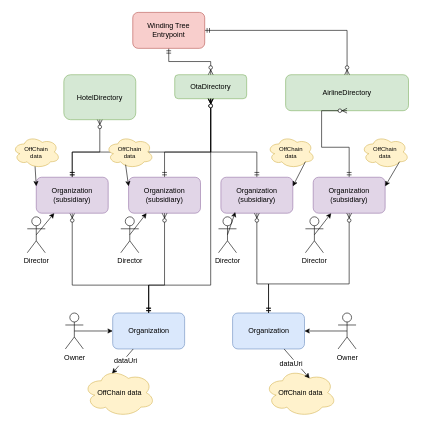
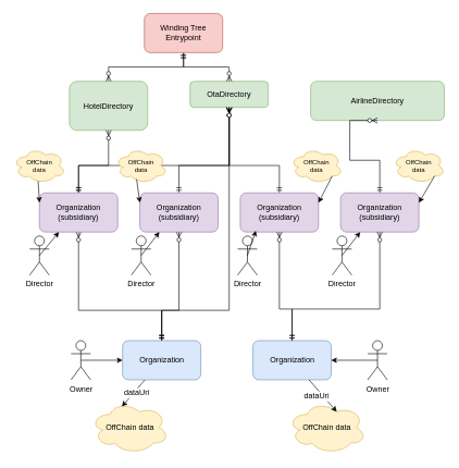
  <mxCell id="0" />
  <mxCell id="1" parent="0" />
  <mxCell id="2" style="edgeStyle=orthogonalEdgeStyle;rounded=0;orthogonalLoop=1;jettySize=auto;html=1;exitX=0.5;exitY=0;exitDx=0;exitDy=0;entryX=0.5;entryY=1;entryDx=0;entryDy=0;startArrow=ERmandOne;startFill=0;endArrow=ERzeroToMany;endFill=1;" edge="1" parent="1" source="4" target="25"><mxGeometry relative="1" as="geometry"><Array as="points"><mxPoint x="248" y="475" /><mxPoint x="120" y="475" /></Array></mxGeometry></mxCell>
  <mxCell id="3" style="edgeStyle=orthogonalEdgeStyle;rounded=0;orthogonalLoop=1;jettySize=auto;html=1;exitX=0.5;exitY=0;exitDx=0;exitDy=0;entryX=0.5;entryY=1;entryDx=0;entryDy=0;startArrow=ERmandOne;startFill=0;endArrow=ERzeroToMany;endFill=1;" edge="1" parent="1" source="4" target="9"><mxGeometry relative="1" as="geometry"><Array as="points"><mxPoint x="248" y="475" /><mxPoint x="351" y="475" /></Array></mxGeometry></mxCell>
  <mxCell id="4" value="Organization" style="rounded=1;whiteSpace=wrap;html=1;fillColor=#dae8fc;strokeColor=#6c8ebf;" parent="1" vertex="1"><mxGeometry x="187.5" y="521.5" width="120" height="60" as="geometry" /></mxCell>
  <mxCell id="5" value="OffChain data" style="ellipse;shape=cloud;whiteSpace=wrap;html=1;fillColor=#fff2cc;strokeColor=#d6b656;" parent="1" vertex="1"><mxGeometry x="138.5" y="614.5" width="120" height="80" as="geometry" /></mxCell>
  <mxCell id="6" value="" style="endArrow=classic;html=1;entryX=0.4;entryY=0.1;entryDx=0;entryDy=0;entryPerimeter=0;" parent="1" source="4" target="5" edge="1"><mxGeometry width="50" height="50" relative="1" as="geometry"><mxPoint x="187.5" y="601.5" as="sourcePoint" /><mxPoint x="237.5" y="551.5" as="targetPoint" /></mxGeometry></mxCell>
  <mxCell id="7" value="dataUri&lt;br&gt;" style="text;html=1;resizable=0;points=[];align=center;verticalAlign=middle;labelBackgroundColor=#ffffff;" parent="6" vertex="1" connectable="0"><mxGeometry x="-0.382" y="-2" relative="1" as="geometry"><mxPoint x="-0.5" y="8.5" as="offset" /></mxGeometry></mxCell>
  <mxCell id="8" value="HotelDirectory" style="rounded=1;whiteSpace=wrap;html=1;fillColor=#d5e8d4;strokeColor=#82b366;" parent="1" vertex="1"><mxGeometry x="106" y="124" width="120" height="75" as="geometry" /></mxCell>
  <mxCell id="9" value="OtaDirectory" style="rounded=1;whiteSpace=wrap;html=1;fillColor=#d5e8d4;strokeColor=#82b366;" parent="1" vertex="1"><mxGeometry x="291" y="124" width="120" height="40" as="geometry" /></mxCell>
  <mxCell id="10" value="&lt;span style=&quot;white-space: normal&quot;&gt;AirlineDirectory&lt;/span&gt;" style="rounded=1;whiteSpace=wrap;html=1;fillColor=#d5e8d4;strokeColor=#82b366;" parent="1" vertex="1"><mxGeometry x="476" y="124" width="205" height="60" as="geometry" /></mxCell>
  <mxCell id="11" value="Organization" style="rounded=1;whiteSpace=wrap;html=1;fillColor=#dae8fc;strokeColor=#6c8ebf;" parent="1" vertex="1"><mxGeometry x="387.5" y="521.5" width="120" height="60" as="geometry" /></mxCell>
  <mxCell id="12" value="OffChain data" style="ellipse;shape=cloud;whiteSpace=wrap;html=1;fillColor=#fff2cc;strokeColor=#d6b656;" parent="1" vertex="1"><mxGeometry x="441" y="614.5" width="120" height="80" as="geometry" /></mxCell>
  <mxCell id="13" value="" style="endArrow=classic;html=1;entryX=0.625;entryY=0.2;entryDx=0;entryDy=0;entryPerimeter=0;" parent="1" source="11" target="12" edge="1"><mxGeometry width="50" height="50" relative="1" as="geometry"><mxPoint x="387.5" y="601.5" as="sourcePoint" /><mxPoint x="437.5" y="551.5" as="targetPoint" /></mxGeometry></mxCell>
  <mxCell id="14" value="dataUri&lt;br&gt;" style="text;html=1;resizable=0;points=[];align=center;verticalAlign=middle;labelBackgroundColor=#ffffff;" parent="13" vertex="1" connectable="0"><mxGeometry x="-0.382" y="-2" relative="1" as="geometry"><mxPoint x="-0.5" y="8.5" as="offset" /></mxGeometry></mxCell>
  <mxCell id="15" style="edgeStyle=orthogonalEdgeStyle;rounded=0;orthogonalLoop=1;jettySize=auto;html=1;exitX=0.5;exitY=0.5;exitDx=0;exitDy=0;exitPerimeter=0;entryX=0;entryY=0.5;entryDx=0;entryDy=0;" parent="1" source="16" target="4" edge="1"><mxGeometry relative="1" as="geometry" /></mxCell>
  <mxCell id="16" value="Owner&lt;br&gt;" style="shape=umlActor;verticalLabelPosition=bottom;labelBackgroundColor=#ffffff;verticalAlign=top;html=1;outlineConnect=0;" parent="1" vertex="1"><mxGeometry x="108.5" y="521.5" width="30" height="60" as="geometry" /></mxCell>
  <mxCell id="17" style="edgeStyle=orthogonalEdgeStyle;rounded=0;orthogonalLoop=1;jettySize=auto;html=1;entryX=1;entryY=0.5;entryDx=0;entryDy=0;exitX=0.5;exitY=0.5;exitDx=0;exitDy=0;exitPerimeter=0;" parent="1" source="18" target="11" edge="1"><mxGeometry relative="1" as="geometry" /></mxCell>
  <mxCell id="18" value="Owner&lt;br&gt;" style="shape=umlActor;verticalLabelPosition=bottom;labelBackgroundColor=#ffffff;verticalAlign=top;html=1;outlineConnect=0;" parent="1" vertex="1"><mxGeometry x="563.5" y="521.5" width="30" height="60" as="geometry" /></mxCell>
  <mxCell id="19" style="edgeStyle=orthogonalEdgeStyle;rounded=0;orthogonalLoop=1;jettySize=auto;html=1;startArrow=ERmandOne;startFill=0;endArrow=ERzeroToMany;endFill=1;" parent="1" source="22" target="9" edge="1"><mxGeometry relative="1" as="geometry" /></mxCell>
- <mxCell id="20" style="edgeStyle=orthogonalEdgeStyle;rounded=0;orthogonalLoop=1;jettySize=auto;html=1;startArrow=ERmandOne;startFill=0;endArrow=ERzeroToMany;endFill=1;" parent="1" source="22" target="10" edge="1"><mxGeometry relative="1" as="geometry" /></mxCell>
+ <mxCell id="21" style="edgeStyle=orthogonalEdgeStyle;rounded=0;orthogonalLoop=1;jettySize=auto;html=1;endArrow=ERzeroToMany;endFill=1;startArrow=ERmandOne;startFill=0;" parent="1" source="22" target="8" edge="1"><mxGeometry relative="1" as="geometry" /></mxCell>
  <mxCell id="22" value="Winding Tree Entrypoint" style="rounded=1;whiteSpace=wrap;html=1;fillColor=#f8cecc;strokeColor=#b85450;" parent="1" vertex="1"><mxGeometry x="221" y="20" width="120" height="60" as="geometry" /></mxCell>
  <mxCell id="23" style="edgeStyle=orthogonalEdgeStyle;rounded=0;orthogonalLoop=1;jettySize=auto;html=1;exitX=0.5;exitY=0;exitDx=0;exitDy=0;entryX=0.5;entryY=1;entryDx=0;entryDy=0;startArrow=ERmandOne;startFill=0;endArrow=ERzeroToMany;endFill=1;" edge="1" parent="1" source="25" target="8"><mxGeometry relative="1" as="geometry"><Array as="points"><mxPoint x="120" y="253" /><mxPoint x="166" y="253" /></Array></mxGeometry></mxCell>
  <mxCell id="24" style="edgeStyle=orthogonalEdgeStyle;rounded=0;orthogonalLoop=1;jettySize=auto;html=1;exitX=0.5;exitY=0;exitDx=0;exitDy=0;entryX=0.5;entryY=1;entryDx=0;entryDy=0;startArrow=ERmandOne;startFill=0;endArrow=ERzeroToMany;endFill=1;" edge="1" parent="1" source="25" target="9"><mxGeometry relative="1" as="geometry"><Array as="points"><mxPoint x="120" y="253" /><mxPoint x="351" y="253" /></Array></mxGeometry></mxCell>
  <mxCell id="25" value="Organization&lt;br&gt;(subsidiary)" style="rounded=1;whiteSpace=wrap;html=1;fillColor=#e1d5e7;strokeColor=#9673a6;" vertex="1" parent="1"><mxGeometry x="60" y="295" width="120" height="60" as="geometry" /></mxCell>
  <mxCell id="26" style="edgeStyle=orthogonalEdgeStyle;rounded=0;orthogonalLoop=1;jettySize=auto;html=1;exitX=0.5;exitY=0;exitDx=0;exitDy=0;entryX=0.5;entryY=1;entryDx=0;entryDy=0;startArrow=ERmandOne;startFill=0;endArrow=ERzeroToMany;endFill=1;" edge="1" parent="1" source="27" target="9"><mxGeometry relative="1" as="geometry"><Array as="points"><mxPoint x="274" y="253" /><mxPoint x="351" y="253" /></Array></mxGeometry></mxCell>
  <mxCell id="27" value="Organization&lt;br&gt;(subsidiary)" style="rounded=1;whiteSpace=wrap;html=1;fillColor=#e1d5e7;strokeColor=#9673a6;" vertex="1" parent="1"><mxGeometry x="214" y="295" width="120" height="60" as="geometry" /></mxCell>
  <mxCell id="28" style="edgeStyle=orthogonalEdgeStyle;rounded=0;orthogonalLoop=1;jettySize=auto;html=1;exitX=0.5;exitY=0;exitDx=0;exitDy=0;entryX=0.5;entryY=1;entryDx=0;entryDy=0;startArrow=ERmandOne;startFill=0;endArrow=ERzeroToMany;endFill=1;" edge="1" parent="1" source="29" target="9"><mxGeometry relative="1" as="geometry"><Array as="points"><mxPoint x="428" y="253" /><mxPoint x="351" y="253" /></Array></mxGeometry></mxCell>
  <mxCell id="29" value="Organization&lt;br&gt;(subsidiary)" style="rounded=1;whiteSpace=wrap;html=1;fillColor=#e1d5e7;strokeColor=#9673a6;" vertex="1" parent="1"><mxGeometry x="368" y="295" width="120" height="60" as="geometry" /></mxCell>
  <mxCell id="30" style="edgeStyle=orthogonalEdgeStyle;rounded=0;orthogonalLoop=1;jettySize=auto;html=1;exitX=0.5;exitY=0;exitDx=0;exitDy=0;entryX=0.5;entryY=1;entryDx=0;entryDy=0;startArrow=ERmandOne;startFill=0;endArrow=ERzeroToMany;endFill=1;" edge="1" parent="1" source="31" target="10"><mxGeometry relative="1" as="geometry"><Array as="points"><mxPoint x="582" y="245" /><mxPoint x="536" y="245" /></Array></mxGeometry></mxCell>
  <mxCell id="31" value="Organization&lt;br&gt;(subsidiary)" style="rounded=1;whiteSpace=wrap;html=1;fillColor=#e1d5e7;strokeColor=#9673a6;" vertex="1" parent="1"><mxGeometry x="522" y="295" width="120" height="60" as="geometry" /></mxCell>
  <mxCell id="32" value="Director" style="shape=umlActor;verticalLabelPosition=bottom;labelBackgroundColor=#ffffff;verticalAlign=top;html=1;outlineConnect=0;" vertex="1" parent="1"><mxGeometry x="45" y="361" width="30" height="60" as="geometry" /></mxCell>
  <mxCell id="33" value="Director" style="shape=umlActor;verticalLabelPosition=bottom;labelBackgroundColor=#ffffff;verticalAlign=top;html=1;outlineConnect=0;" vertex="1" parent="1"><mxGeometry x="201" y="361" width="30" height="60" as="geometry" /></mxCell>
  <mxCell id="34" value="Director" style="shape=umlActor;verticalLabelPosition=bottom;labelBackgroundColor=#ffffff;verticalAlign=top;html=1;outlineConnect=0;" vertex="1" parent="1"><mxGeometry x="364" y="361" width="30" height="60" as="geometry" /></mxCell>
  <mxCell id="35" value="Director" style="shape=umlActor;verticalLabelPosition=bottom;labelBackgroundColor=#ffffff;verticalAlign=top;html=1;outlineConnect=0;" vertex="1" parent="1"><mxGeometry x="509" y="361" width="30" height="60" as="geometry" /></mxCell>
  <mxCell id="36" value="" style="endArrow=classic;html=1;exitX=0.5;exitY=0.5;exitDx=0;exitDy=0;exitPerimeter=0;entryX=0.25;entryY=1;entryDx=0;entryDy=0;" edge="1" parent="1" source="32" target="25"><mxGeometry width="50" height="50" relative="1" as="geometry"><mxPoint x="26" y="533" as="sourcePoint" /><mxPoint x="76" y="483" as="targetPoint" /></mxGeometry></mxCell>
  <mxCell id="37" value="" style="endArrow=classic;html=1;exitX=0.5;exitY=0.5;exitDx=0;exitDy=0;exitPerimeter=0;entryX=0.25;entryY=1;entryDx=0;entryDy=0;" edge="1" parent="1" source="33" target="27"><mxGeometry width="50" height="50" relative="1" as="geometry"><mxPoint x="236" y="413" as="sourcePoint" /><mxPoint x="286" y="363" as="targetPoint" /></mxGeometry></mxCell>
  <mxCell id="38" value="" style="endArrow=classic;html=1;exitX=0.5;exitY=0.5;exitDx=0;exitDy=0;exitPerimeter=0;entryX=0.2;entryY=0.967;entryDx=0;entryDy=0;entryPerimeter=0;" edge="1" parent="1" source="34" target="29"><mxGeometry width="50" height="50" relative="1" as="geometry"><mxPoint x="406" y="413" as="sourcePoint" /><mxPoint x="456" y="363" as="targetPoint" /></mxGeometry></mxCell>
  <mxCell id="39" value="" style="endArrow=classic;html=1;exitX=0.5;exitY=0.5;exitDx=0;exitDy=0;exitPerimeter=0;entryX=0.25;entryY=1;entryDx=0;entryDy=0;" edge="1" parent="1" source="35" target="31"><mxGeometry width="50" height="50" relative="1" as="geometry"><mxPoint x="556" y="423" as="sourcePoint" /><mxPoint x="606" y="373" as="targetPoint" /></mxGeometry></mxCell>
  <mxCell id="40" style="edgeStyle=orthogonalEdgeStyle;rounded=0;orthogonalLoop=1;jettySize=auto;html=1;entryX=0.5;entryY=1;entryDx=0;entryDy=0;startArrow=ERmandOne;startFill=0;endArrow=ERzeroToMany;endFill=1;exitX=0.5;exitY=0;exitDx=0;exitDy=0;" edge="1" parent="1" source="4" target="27"><mxGeometry relative="1" as="geometry"><mxPoint x="326" y="493" as="sourcePoint" /><mxPoint x="130" y="365" as="targetPoint" /><Array as="points"><mxPoint x="248" y="475" /><mxPoint x="274" y="475" /></Array></mxGeometry></mxCell>
  <mxCell id="41" style="edgeStyle=orthogonalEdgeStyle;rounded=0;orthogonalLoop=1;jettySize=auto;html=1;exitX=0.5;exitY=0;exitDx=0;exitDy=0;entryX=0.5;entryY=1;entryDx=0;entryDy=0;startArrow=ERmandOne;startFill=0;endArrow=ERzeroToMany;endFill=1;" edge="1" parent="1" source="11" target="29"><mxGeometry relative="1" as="geometry"><mxPoint x="268" y="542" as="sourcePoint" /><mxPoint x="140" y="375" as="targetPoint" /><Array as="points"><mxPoint x="448" y="473" /><mxPoint x="428" y="473" /></Array></mxGeometry></mxCell>
  <mxCell id="42" style="edgeStyle=orthogonalEdgeStyle;rounded=0;orthogonalLoop=1;jettySize=auto;html=1;exitX=0.5;exitY=0;exitDx=0;exitDy=0;entryX=0.5;entryY=1;entryDx=0;entryDy=0;startArrow=ERmandOne;startFill=0;endArrow=ERzeroToMany;endFill=1;" edge="1" parent="1" source="11" target="31"><mxGeometry relative="1" as="geometry"><mxPoint x="278" y="552" as="sourcePoint" /><mxPoint x="150" y="385" as="targetPoint" /><Array as="points"><mxPoint x="448" y="473" /><mxPoint x="582" y="473" /></Array></mxGeometry></mxCell>
  <mxCell id="43" value="OffChain&lt;br&gt;data" style="ellipse;shape=cloud;whiteSpace=wrap;html=1;fillColor=#fff2cc;strokeColor=#d6b656;fontSize=10;" vertex="1" parent="1"><mxGeometry x="20" y="226" width="80" height="54" as="geometry" /></mxCell>
  <mxCell id="44" value="OffChain&lt;br&gt;data" style="ellipse;shape=cloud;whiteSpace=wrap;html=1;fillColor=#fff2cc;strokeColor=#d6b656;fontSize=10;" vertex="1" parent="1"><mxGeometry x="176" y="226" width="80" height="54" as="geometry" /></mxCell>
  <mxCell id="45" value="OffChain&lt;br&gt;data" style="ellipse;shape=cloud;whiteSpace=wrap;html=1;fillColor=#fff2cc;strokeColor=#d6b656;fontSize=10;" vertex="1" parent="1"><mxGeometry x="445" y="226" width="80" height="54" as="geometry" /></mxCell>
  <mxCell id="46" value="OffChain&lt;br&gt;data" style="ellipse;shape=cloud;whiteSpace=wrap;html=1;fillColor=#fff2cc;strokeColor=#d6b656;fontSize=10;" vertex="1" parent="1"><mxGeometry x="602" y="226" width="80" height="54" as="geometry" /></mxCell>
  <mxCell id="47" value="" style="endArrow=classic;html=1;fontSize=10;exitX=0.475;exitY=0.944;exitDx=0;exitDy=0;exitPerimeter=0;entryX=0;entryY=0.25;entryDx=0;entryDy=0;" edge="1" parent="1" source="43" target="25"><mxGeometry width="50" height="50" relative="1" as="geometry"><mxPoint x="21" y="765" as="sourcePoint" /><mxPoint x="71" y="715" as="targetPoint" /></mxGeometry></mxCell>
  <mxCell id="48" value="" style="endArrow=classic;html=1;fontSize=10;exitX=0.413;exitY=0.889;exitDx=0;exitDy=0;exitPerimeter=0;entryX=0;entryY=0.25;entryDx=0;entryDy=0;" edge="1" parent="1" source="44" target="27"><mxGeometry width="50" height="50" relative="1" as="geometry"><mxPoint x="21" y="765" as="sourcePoint" /><mxPoint x="71" y="715" as="targetPoint" /></mxGeometry></mxCell>
  <mxCell id="49" value="" style="endArrow=classic;html=1;fontSize=10;exitX=0.8;exitY=0.8;exitDx=0;exitDy=0;exitPerimeter=0;entryX=1;entryY=0.25;entryDx=0;entryDy=0;" edge="1" parent="1" source="45" target="29"><mxGeometry width="50" height="50" relative="1" as="geometry"><mxPoint x="21" y="765" as="sourcePoint" /><mxPoint x="71" y="715" as="targetPoint" /></mxGeometry></mxCell>
  <mxCell id="50" value="" style="endArrow=classic;html=1;fontSize=10;exitX=0.8;exitY=0.8;exitDx=0;exitDy=0;exitPerimeter=0;entryX=1;entryY=0.25;entryDx=0;entryDy=0;" edge="1" parent="1" source="46" target="31"><mxGeometry width="50" height="50" relative="1" as="geometry"><mxPoint x="21" y="765" as="sourcePoint" /><mxPoint x="71" y="715" as="targetPoint" /></mxGeometry></mxCell>
